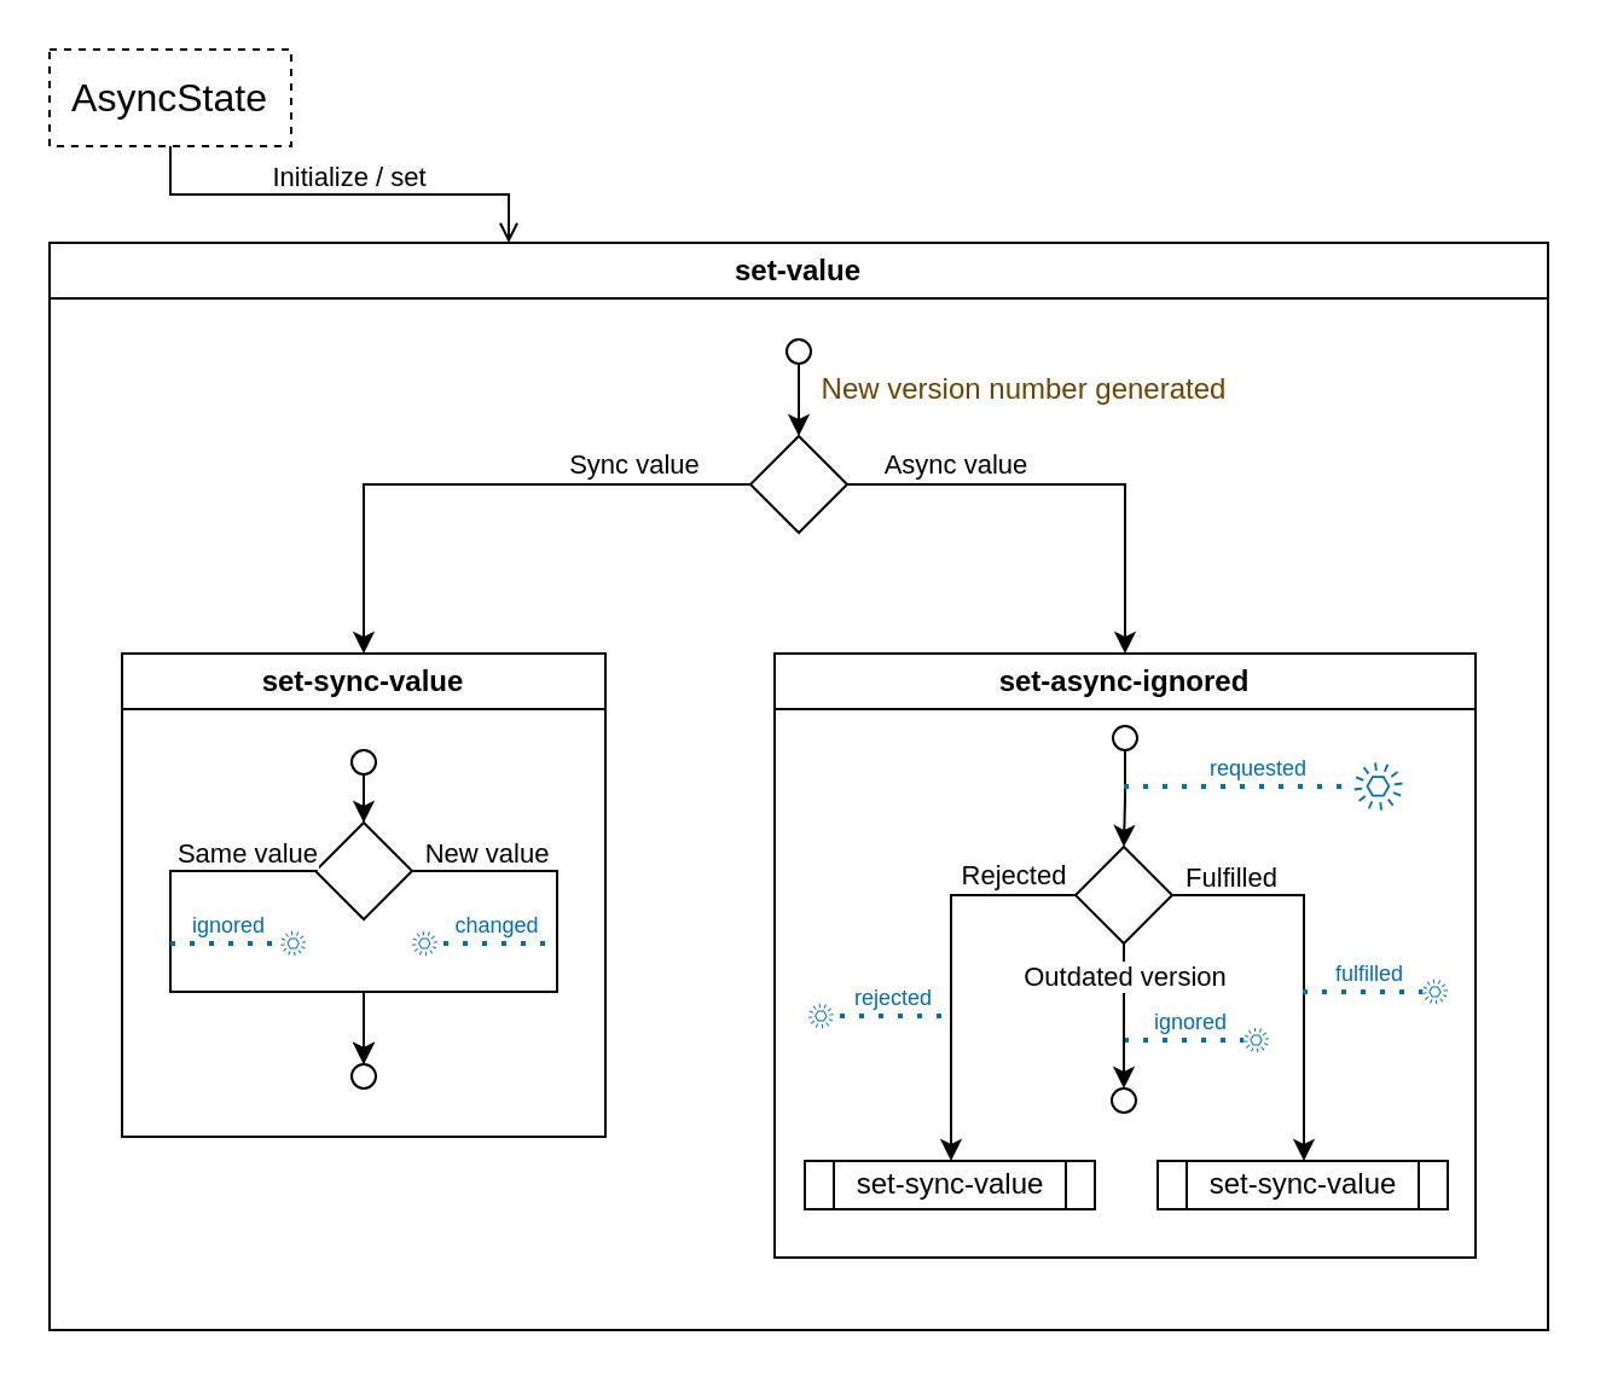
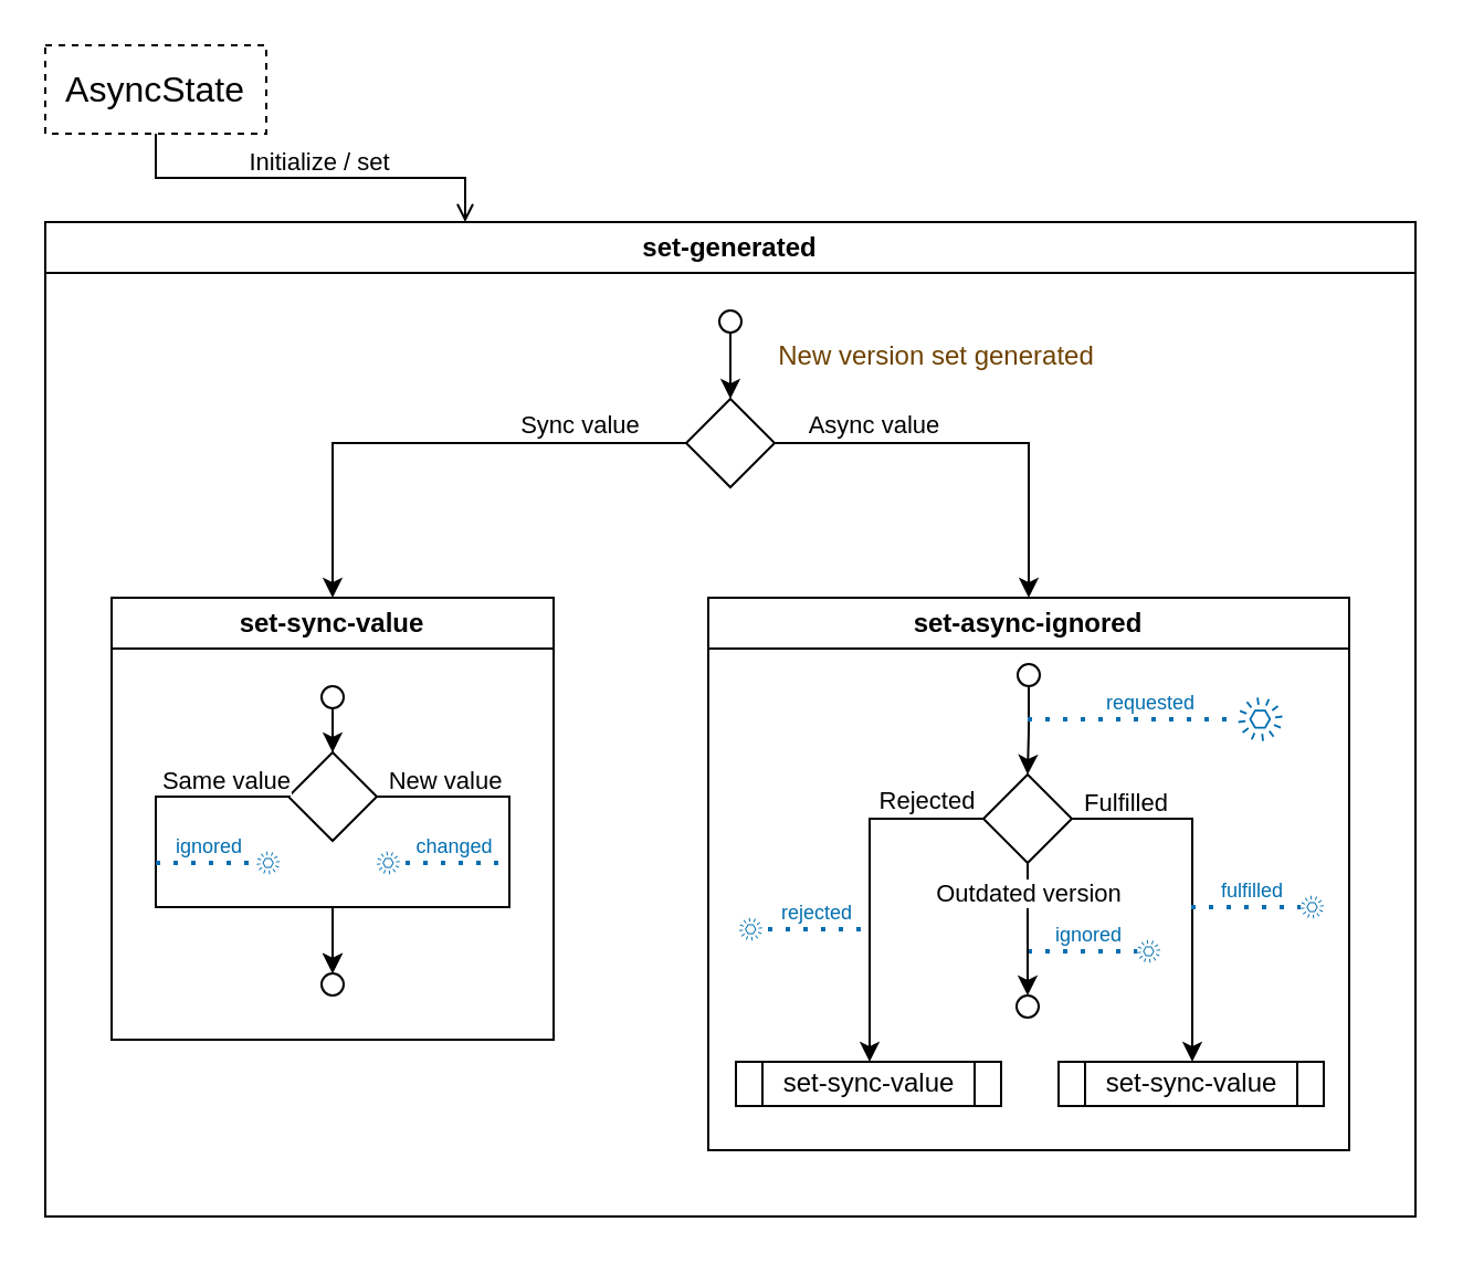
  <mxCell id="0" />
  <mxCell id="1" parent="0" />
  <mxCell id="2" style="edgeStyle=orthogonalEdgeStyle;rounded=0;orthogonalLoop=1;jettySize=auto;html=1;endArrow=open;" edge="1" parent="1" source="4" target="5"><mxGeometry relative="1" as="geometry"><mxPoint x="220" y="40" as="targetPoint" /><Array as="points"><mxPoint x="70" y="80" /><mxPoint x="210" y="80" /></Array></mxGeometry></mxCell>
  <mxCell id="3" value="Initialize / set" style="edgeLabel;html=1;align=center;verticalAlign=middle;resizable=0;points=[];" vertex="1" connectable="0" parent="2"><mxGeometry x="-0.331" y="3" relative="1" as="geometry"><mxPoint x="33" y="-5" as="offset" /></mxGeometry></mxCell>
  <mxCell id="4" value="AsyncState" style="rounded=0;whiteSpace=wrap;html=1;fontSize=16;dashed=1;" vertex="1" parent="1"><mxGeometry x="20" y="20" width="100" height="40" as="geometry" /></mxCell>
- <mxCell id="5" value="set-value" style="swimlane;whiteSpace=wrap;html=1;" vertex="1" parent="1"><mxGeometry x="20" y="100" width="620" height="450" as="geometry" /></mxCell>
+ <mxCell id="5" value="set-generated" style="swimlane;whiteSpace=wrap;html=1;" vertex="1" parent="1"><mxGeometry x="20" y="100" width="620" height="450" as="geometry" /></mxCell>
  <mxCell id="6" style="edgeStyle=orthogonalEdgeStyle;rounded=0;orthogonalLoop=1;jettySize=auto;html=1;" edge="1" parent="5" source="7" target="25"><mxGeometry relative="1" as="geometry" /></mxCell>
  <mxCell id="7" value="" style="ellipse;whiteSpace=wrap;html=1;aspect=fixed;" vertex="1" parent="5"><mxGeometry x="305" y="40" width="10" height="10" as="geometry" /></mxCell>
  <mxCell id="8" value="set-sync-value" style="swimlane;whiteSpace=wrap;html=1;" vertex="1" parent="5"><mxGeometry x="30" y="170" width="200" height="200" as="geometry"><mxRectangle x="40" y="370" width="120" height="30" as="alternateBounds" /></mxGeometry></mxCell>
  <mxCell id="9" style="edgeStyle=orthogonalEdgeStyle;rounded=0;orthogonalLoop=1;jettySize=auto;html=1;" edge="1" parent="8" source="10" target="14"><mxGeometry relative="1" as="geometry"><mxPoint x="40" y="80" as="targetPoint" /></mxGeometry></mxCell>
  <mxCell id="10" value="" style="ellipse;whiteSpace=wrap;html=1;aspect=fixed;" vertex="1" parent="8"><mxGeometry x="95" y="40" width="10" height="10" as="geometry" /></mxCell>
  <mxCell id="11" value="" style="ellipse;whiteSpace=wrap;html=1;aspect=fixed;" vertex="1" parent="8"><mxGeometry x="95" y="170" width="10" height="10" as="geometry" /></mxCell>
  <mxCell id="12" style="edgeStyle=orthogonalEdgeStyle;rounded=0;orthogonalLoop=1;jettySize=auto;html=1;" edge="1" parent="8" source="14"><mxGeometry relative="1" as="geometry"><mxPoint x="100" y="170" as="targetPoint" /><Array as="points"><mxPoint x="180" y="90" /><mxPoint x="180" y="140" /><mxPoint x="100" y="140" /></Array></mxGeometry></mxCell>
  <mxCell id="13" value="New value" style="edgeLabel;html=1;align=center;verticalAlign=middle;resizable=0;points=[];" vertex="1" connectable="0" parent="12"><mxGeometry x="-0.811" y="1" relative="1" as="geometry"><mxPoint x="9" y="-7" as="offset" /></mxGeometry></mxCell>
  <mxCell id="14" value="" style="rhombus;whiteSpace=wrap;html=1;" vertex="1" parent="8"><mxGeometry x="80" y="70" width="40" height="40" as="geometry" /></mxCell>
  <mxCell id="15" style="edgeStyle=orthogonalEdgeStyle;rounded=0;orthogonalLoop=1;jettySize=auto;html=1;exitX=0;exitY=0.5;exitDx=0;exitDy=0;" edge="1" parent="8" source="14"><mxGeometry relative="1" as="geometry"><mxPoint x="80" y="91" as="sourcePoint" /><mxPoint x="100" y="170" as="targetPoint" /><Array as="points"><mxPoint x="20" y="90" /><mxPoint x="20" y="140" /><mxPoint x="100" y="140" /></Array></mxGeometry></mxCell>
  <mxCell id="16" value="Same value" style="edgeLabel;html=1;align=center;verticalAlign=middle;resizable=0;points=[];" vertex="1" connectable="0" parent="15"><mxGeometry x="-0.728" y="-1" relative="1" as="geometry"><mxPoint x="1" y="-7" as="offset" /></mxGeometry></mxCell>
  <mxCell id="17" value="" style="group;flipH=1;" vertex="1" connectable="0" parent="8"><mxGeometry x="20" y="110" width="70" height="20" as="geometry" /></mxCell>
  <mxCell id="18" value="" style="endArrow=none;dashed=1;html=1;dashPattern=1 3;strokeWidth=2;rounded=0;fillColor=#1ba1e2;strokeColor=#006EAF;" edge="1" parent="17" target="20"><mxGeometry width="50" height="50" relative="1" as="geometry"><mxPoint y="10" as="sourcePoint" /><mxPoint x="12.143" y="30" as="targetPoint" /></mxGeometry></mxCell>
  <mxCell id="19" value="ignored" style="edgeLabel;html=1;align=center;verticalAlign=middle;resizable=0;points=[];fontSize=9;fontColor=#006EAF;" vertex="1" connectable="0" parent="18"><mxGeometry x="0.211" relative="1" as="geometry"><mxPoint x="-4" y="-8" as="offset" /></mxGeometry></mxCell>
  <mxCell id="20" value="" style="sketch=0;outlineConnect=0;fontColor=#ffffff;fillColor=#006EAF;strokeColor=#006EAF;dashed=0;verticalLabelPosition=bottom;verticalAlign=top;align=center;html=1;fontSize=12;fontStyle=0;aspect=fixed;pointerEvents=1;shape=mxgraph.aws4.event;" vertex="1" parent="17"><mxGeometry x="45.668" y="4.8" width="10.409" height="10.409" as="geometry" /></mxCell>
  <mxCell id="21" style="edgeStyle=orthogonalEdgeStyle;rounded=0;orthogonalLoop=1;jettySize=auto;html=1;" edge="1" parent="5" source="25" target="8"><mxGeometry relative="1" as="geometry" /></mxCell>
  <mxCell id="22" value="Sync value" style="edgeLabel;html=1;align=center;verticalAlign=middle;resizable=0;points=[];" vertex="1" connectable="0" parent="21"><mxGeometry x="-0.412" y="1" relative="1" as="geometry"><mxPoint x="19" y="-10" as="offset" /></mxGeometry></mxCell>
  <mxCell id="23" style="edgeStyle=orthogonalEdgeStyle;rounded=0;orthogonalLoop=1;jettySize=auto;html=1;exitX=1;exitY=0.5;exitDx=0;exitDy=0;" edge="1" parent="5" source="25" target="26"><mxGeometry relative="1" as="geometry" /></mxCell>
  <mxCell id="24" value="Async value" style="edgeLabel;html=1;align=center;verticalAlign=middle;resizable=0;points=[];" vertex="1" connectable="0" parent="23"><mxGeometry x="-0.169" y="2" relative="1" as="geometry"><mxPoint x="-33" y="-7" as="offset" /></mxGeometry></mxCell>
  <mxCell id="25" value="" style="rhombus;whiteSpace=wrap;html=1;" vertex="1" parent="5"><mxGeometry x="290" y="80" width="40" height="40" as="geometry" /></mxCell>
  <mxCell id="26" value="set-async-ignored" style="swimlane;whiteSpace=wrap;html=1;" vertex="1" parent="5"><mxGeometry x="300" y="170" width="290" height="250" as="geometry"><mxRectangle x="330" y="170" width="120" height="30" as="alternateBounds" /></mxGeometry></mxCell>
  <mxCell id="27" style="edgeStyle=orthogonalEdgeStyle;rounded=0;orthogonalLoop=1;jettySize=auto;html=1;" edge="1" parent="26" source="28" target="33"><mxGeometry relative="1" as="geometry"><mxPoint x="42.5" y="80" as="targetPoint" /></mxGeometry></mxCell>
  <mxCell id="28" value="" style="ellipse;whiteSpace=wrap;html=1;aspect=fixed;" vertex="1" parent="26"><mxGeometry x="140" y="30" width="10" height="10" as="geometry" /></mxCell>
  <mxCell id="29" style="edgeStyle=orthogonalEdgeStyle;rounded=0;orthogonalLoop=1;jettySize=auto;html=1;" edge="1" parent="26" source="33" target="49"><mxGeometry relative="1" as="geometry"><mxPoint x="234.5" y="200.0" as="targetPoint" /><Array as="points"><mxPoint x="219" y="100" /></Array></mxGeometry></mxCell>
  <mxCell id="30" value="Fulfilled" style="edgeLabel;html=1;align=center;verticalAlign=middle;resizable=0;points=[];" vertex="1" connectable="0" parent="29"><mxGeometry x="-0.663" relative="1" as="geometry"><mxPoint x="-4" y="-8" as="offset" /></mxGeometry></mxCell>
  <mxCell id="31" style="edgeStyle=orthogonalEdgeStyle;rounded=0;orthogonalLoop=1;jettySize=auto;html=1;" edge="1" parent="26" source="33" target="50"><mxGeometry relative="1" as="geometry"><mxPoint x="70" y="200.0" as="targetPoint" /><Array as="points"><mxPoint x="73" y="100" /></Array></mxGeometry></mxCell>
  <mxCell id="32" value="Rejected" style="edgeLabel;html=1;align=center;verticalAlign=middle;resizable=0;points=[];" vertex="1" connectable="0" parent="31"><mxGeometry x="-0.74" y="-2" relative="1" as="geometry"><mxPoint x="-5" y="-7" as="offset" /></mxGeometry></mxCell>
  <mxCell id="33" value="" style="rhombus;whiteSpace=wrap;html=1;" vertex="1" parent="26"><mxGeometry x="124.5" y="80" width="40" height="40" as="geometry" /></mxCell>
  <mxCell id="34" value="" style="group" vertex="1" connectable="0" parent="26"><mxGeometry x="144.5" y="45" width="115.29" height="20" as="geometry" /></mxCell>
  <mxCell id="35" value="" style="endArrow=none;dashed=1;html=1;dashPattern=1 3;strokeWidth=2;rounded=0;fillColor=#1ba1e2;strokeColor=#006EAF;" edge="1" parent="34" target="37"><mxGeometry width="50" height="50" relative="1" as="geometry"><mxPoint y="10" as="sourcePoint" /><mxPoint x="20" y="30" as="targetPoint" /></mxGeometry></mxCell>
  <mxCell id="36" value="requested" style="edgeLabel;html=1;align=center;verticalAlign=middle;resizable=0;points=[];fontSize=9;fontColor=#006EAF;" vertex="1" connectable="0" parent="35"><mxGeometry x="0.211" relative="1" as="geometry"><mxPoint x="-3" y="-8" as="offset" /></mxGeometry></mxCell>
  <mxCell id="37" value="" style="sketch=0;outlineConnect=0;fontColor=#ffffff;fillColor=#006EAF;strokeColor=#006EAF;dashed=0;verticalLabelPosition=bottom;verticalAlign=top;align=center;html=1;fontSize=12;fontStyle=0;aspect=fixed;pointerEvents=1;shape=mxgraph.aws4.event;" vertex="1" parent="34"><mxGeometry x="95.29" width="20" height="20" as="geometry" /></mxCell>
  <mxCell id="38" value="" style="group" vertex="1" connectable="0" parent="26"><mxGeometry x="144.5" y="150" width="60" height="20" as="geometry" /></mxCell>
  <mxCell id="39" value="" style="endArrow=none;dashed=1;html=1;dashPattern=1 3;strokeWidth=2;rounded=0;fillColor=#1ba1e2;strokeColor=#006EAF;" edge="1" parent="38" target="41"><mxGeometry width="50" height="50" relative="1" as="geometry"><mxPoint y="10" as="sourcePoint" /><mxPoint x="10.409" y="30" as="targetPoint" /></mxGeometry></mxCell>
  <mxCell id="40" value="ignored" style="edgeLabel;html=1;align=center;verticalAlign=middle;resizable=0;points=[];fontSize=9;fontColor=#006EAF;" vertex="1" connectable="0" parent="39"><mxGeometry x="0.211" relative="1" as="geometry"><mxPoint x="-3" y="-8" as="offset" /></mxGeometry></mxCell>
  <mxCell id="41" value="" style="sketch=0;outlineConnect=0;fontColor=#ffffff;fillColor=#006EAF;strokeColor=#006EAF;dashed=0;verticalLabelPosition=bottom;verticalAlign=top;align=center;html=1;fontSize=12;fontStyle=0;aspect=fixed;pointerEvents=1;shape=mxgraph.aws4.event;" vertex="1" parent="38"><mxGeometry x="49.591" y="4.8" width="10.409" height="10.409" as="geometry" /></mxCell>
  <mxCell id="42" style="edgeStyle=orthogonalEdgeStyle;rounded=0;orthogonalLoop=1;jettySize=auto;html=1;entryX=0.5;entryY=0;entryDx=0;entryDy=0;" edge="1" parent="26" source="33" target="44"><mxGeometry relative="1" as="geometry" /></mxCell>
  <mxCell id="43" value="Outdated version" style="edgeLabel;html=1;align=center;verticalAlign=middle;resizable=0;points=[];rotation=0;" vertex="1" connectable="0" parent="42"><mxGeometry x="-0.602" y="-1" relative="1" as="geometry"><mxPoint x="1" y="1" as="offset" /></mxGeometry></mxCell>
  <mxCell id="44" value="" style="ellipse;whiteSpace=wrap;html=1;aspect=fixed;" vertex="1" parent="26"><mxGeometry x="139.5" y="180" width="10" height="10" as="geometry" /></mxCell>
  <mxCell id="45" value="" style="group" vertex="1" connectable="0" parent="26"><mxGeometry x="218.5" y="130" width="60" height="20" as="geometry" /></mxCell>
  <mxCell id="46" value="" style="endArrow=none;dashed=1;html=1;dashPattern=1 3;strokeWidth=2;rounded=0;fillColor=#1ba1e2;strokeColor=#006EAF;" edge="1" parent="45" target="48"><mxGeometry width="50" height="50" relative="1" as="geometry"><mxPoint y="10" as="sourcePoint" /><mxPoint x="10.409" y="30" as="targetPoint" /></mxGeometry></mxCell>
  <mxCell id="47" value="fulfilled" style="edgeLabel;html=1;align=center;verticalAlign=middle;resizable=0;points=[];fontSize=9;fontColor=#006EAF;" vertex="1" connectable="0" parent="46"><mxGeometry x="0.211" relative="1" as="geometry"><mxPoint x="-3" y="-8" as="offset" /></mxGeometry></mxCell>
  <mxCell id="48" value="" style="sketch=0;outlineConnect=0;fontColor=#ffffff;fillColor=#006EAF;strokeColor=#006EAF;dashed=0;verticalLabelPosition=bottom;verticalAlign=top;align=center;html=1;fontSize=12;fontStyle=0;aspect=fixed;pointerEvents=1;shape=mxgraph.aws4.event;" vertex="1" parent="45"><mxGeometry x="49.591" y="4.8" width="10.409" height="10.409" as="geometry" /></mxCell>
  <mxCell id="49" value="set-sync-value" style="shape=process;whiteSpace=wrap;html=1;backgroundOutline=1;" vertex="1" parent="26"><mxGeometry x="158.5" y="210" width="120" height="20" as="geometry" /></mxCell>
  <mxCell id="50" value="set-sync-value" style="shape=process;whiteSpace=wrap;html=1;backgroundOutline=1;" vertex="1" parent="26"><mxGeometry x="12.5" y="210" width="120" height="20" as="geometry" /></mxCell>
  <mxCell id="51" value="" style="group;flipH=1;" vertex="1" connectable="0" parent="26"><mxGeometry x="14" y="140" width="60" height="20" as="geometry" /></mxCell>
  <mxCell id="52" value="" style="endArrow=none;dashed=1;html=1;dashPattern=1 3;strokeWidth=2;rounded=0;fillColor=#1ba1e2;strokeColor=#006EAF;" edge="1" parent="51" target="54"><mxGeometry width="50" height="50" relative="1" as="geometry"><mxPoint x="55" y="10" as="sourcePoint" /><mxPoint x="10.409" y="30" as="targetPoint" /></mxGeometry></mxCell>
  <mxCell id="53" value="rejected" style="edgeLabel;html=1;align=center;verticalAlign=middle;resizable=0;points=[];fontSize=9;fontColor=#006EAF;" vertex="1" connectable="0" parent="52"><mxGeometry x="0.211" relative="1" as="geometry"><mxPoint x="6" y="-8" as="offset" /></mxGeometry></mxCell>
  <mxCell id="54" value="" style="sketch=0;outlineConnect=0;fontColor=#ffffff;fillColor=#006EAF;strokeColor=#006EAF;dashed=0;verticalLabelPosition=bottom;verticalAlign=top;align=center;html=1;fontSize=12;fontStyle=0;aspect=fixed;pointerEvents=1;shape=mxgraph.aws4.event;" vertex="1" parent="51"><mxGeometry x="0.001" y="4.8" width="10.409" height="10.409" as="geometry" /></mxCell>
- <mxCell id="55" value="New version number generated" style="text;html=1;strokeColor=none;fillColor=none;align=center;verticalAlign=middle;whiteSpace=wrap;rounded=0;fontColor=#6E4201;" vertex="1" parent="5"><mxGeometry x="311" y="46" width="185" height="30" as="geometry" /></mxCell>
+ <mxCell id="55" value="New version set generated" style="text;html=1;strokeColor=none;fillColor=none;align=center;verticalAlign=middle;whiteSpace=wrap;rounded=0;fontColor=#6E4201;" vertex="1" parent="5"><mxGeometry x="311" y="46" width="185" height="30" as="geometry" /></mxCell>
  <mxCell id="56" value="" style="group;flipH=1;" vertex="1" connectable="0" parent="1"><mxGeometry x="170" y="380" width="60" height="20" as="geometry" /></mxCell>
  <mxCell id="57" value="" style="endArrow=none;dashed=1;html=1;dashPattern=1 3;strokeWidth=2;rounded=0;fillColor=#1ba1e2;strokeColor=#006EAF;" edge="1" parent="56" target="59"><mxGeometry width="50" height="50" relative="1" as="geometry"><mxPoint x="55" y="10" as="sourcePoint" /><mxPoint x="10.409" y="30" as="targetPoint" /></mxGeometry></mxCell>
  <mxCell id="58" value="changed" style="edgeLabel;html=1;align=center;verticalAlign=middle;resizable=0;points=[];fontSize=9;fontColor=#006EAF;" vertex="1" connectable="0" parent="57"><mxGeometry x="0.211" relative="1" as="geometry"><mxPoint x="6" y="-8" as="offset" /></mxGeometry></mxCell>
  <mxCell id="59" value="" style="sketch=0;outlineConnect=0;fontColor=#ffffff;fillColor=#006EAF;strokeColor=#006EAF;dashed=0;verticalLabelPosition=bottom;verticalAlign=top;align=center;html=1;fontSize=12;fontStyle=0;aspect=fixed;pointerEvents=1;shape=mxgraph.aws4.event;" vertex="1" parent="56"><mxGeometry x="0.001" y="4.8" width="10.409" height="10.409" as="geometry" /></mxCell>
